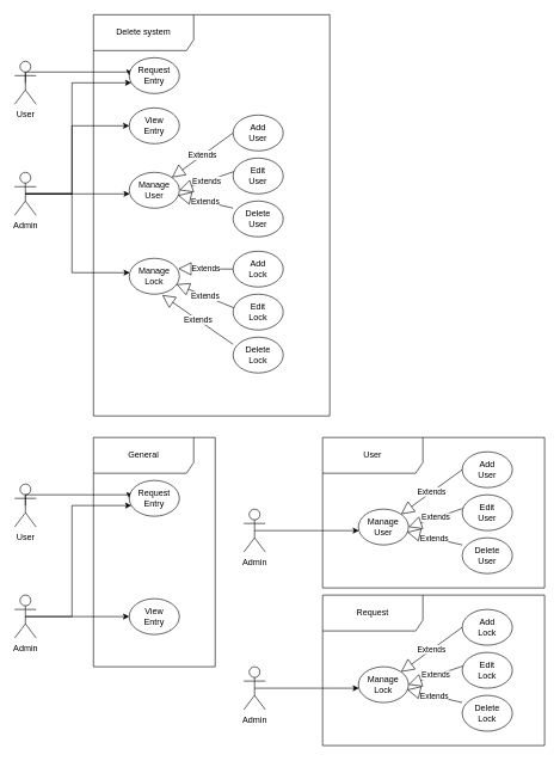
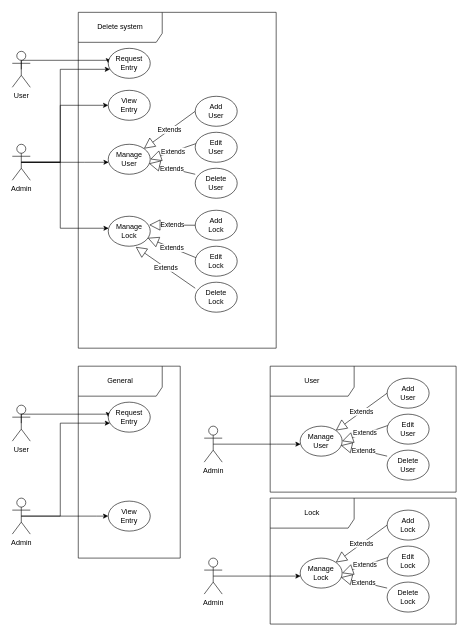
  <mxCell id="0" />
  <mxCell id="1" parent="0" />
  <mxCell id="2" style="edgeStyle=orthogonalEdgeStyle;rounded=0;orthogonalLoop=1;jettySize=auto;html=1;exitX=0.5;exitY=0.5;exitDx=0;exitDy=0;exitPerimeter=0;entryX=0;entryY=0.5;entryDx=0;entryDy=0;" edge="1" parent="1" source="3" target="5"><mxGeometry relative="1" as="geometry"><Array as="points"><mxPoint x="35" y="100" /><mxPoint x="180" y="100" /></Array></mxGeometry></mxCell>
  <mxCell id="3" value="User" style="shape=umlActor;verticalLabelPosition=bottom;verticalAlign=top;html=1;" vertex="1" parent="1"><mxGeometry x="20" y="85" width="30" height="60" as="geometry" /></mxCell>
  <mxCell id="4" value="Delete system" style="shape=umlFrame;whiteSpace=wrap;html=1;pointerEvents=0;width=140;height=50;" vertex="1" parent="1"><mxGeometry x="130" y="20" width="330" height="560" as="geometry" /></mxCell>
  <mxCell id="5" value="Request&lt;br&gt;Entry" style="ellipse;html=1;whiteSpace=wrap;" vertex="1" parent="1"><mxGeometry x="180" y="80" width="70" height="50" as="geometry" /></mxCell>
  <mxCell id="6" style="edgeStyle=orthogonalEdgeStyle;rounded=0;orthogonalLoop=1;jettySize=auto;html=1;exitX=0.5;exitY=0.5;exitDx=0;exitDy=0;exitPerimeter=0;" edge="1" parent="1" source="10" target="5"><mxGeometry relative="1" as="geometry"><Array as="points"><mxPoint x="100" y="270" /><mxPoint x="100" y="115" /></Array></mxGeometry></mxCell>
  <mxCell id="7" style="edgeStyle=orthogonalEdgeStyle;rounded=0;orthogonalLoop=1;jettySize=auto;html=1;exitX=0.5;exitY=0.5;exitDx=0;exitDy=0;exitPerimeter=0;" edge="1" parent="1" source="10" target="11"><mxGeometry relative="1" as="geometry"><Array as="points"><mxPoint x="100" y="270" /><mxPoint x="100" y="175" /></Array></mxGeometry></mxCell>
  <mxCell id="8" style="edgeStyle=orthogonalEdgeStyle;rounded=0;orthogonalLoop=1;jettySize=auto;html=1;exitX=0.5;exitY=0.5;exitDx=0;exitDy=0;exitPerimeter=0;" edge="1" parent="1" source="10" target="12"><mxGeometry relative="1" as="geometry"><Array as="points"><mxPoint x="140" y="270" /><mxPoint x="140" y="270" /></Array></mxGeometry></mxCell>
  <mxCell id="9" style="edgeStyle=orthogonalEdgeStyle;rounded=0;orthogonalLoop=1;jettySize=auto;html=1;exitX=0.5;exitY=0.5;exitDx=0;exitDy=0;exitPerimeter=0;" edge="1" parent="1" source="10" target="13"><mxGeometry relative="1" as="geometry"><Array as="points"><mxPoint x="100" y="270" /><mxPoint x="100" y="380" /></Array></mxGeometry></mxCell>
  <mxCell id="10" value="Admin" style="shape=umlActor;verticalLabelPosition=bottom;verticalAlign=top;html=1;" vertex="1" parent="1"><mxGeometry x="20" y="240" width="30" height="60" as="geometry" /></mxCell>
  <mxCell id="11" value="View&lt;br&gt;Entry" style="ellipse;html=1;whiteSpace=wrap;" vertex="1" parent="1"><mxGeometry x="180" y="150" width="70" height="50" as="geometry" /></mxCell>
  <mxCell id="12" value="Manage&lt;br&gt;User" style="ellipse;html=1;whiteSpace=wrap;" vertex="1" parent="1"><mxGeometry x="180" y="240" width="70" height="50" as="geometry" /></mxCell>
  <mxCell id="13" value="Manage&lt;br&gt;Lock" style="ellipse;html=1;whiteSpace=wrap;" vertex="1" parent="1"><mxGeometry x="180" y="360" width="70" height="50" as="geometry" /></mxCell>
  <mxCell id="14" value="Extends" style="endArrow=block;endSize=16;endFill=0;html=1;rounded=0;exitX=0;exitY=0.5;exitDx=0;exitDy=0;" edge="1" parent="1" source="15" target="12"><mxGeometry width="160" relative="1" as="geometry"><mxPoint x="300" y="260" as="sourcePoint" /><mxPoint x="460" y="260" as="targetPoint" /></mxGeometry></mxCell>
  <mxCell id="15" value="Add&lt;br&gt;User" style="ellipse;html=1;whiteSpace=wrap;" vertex="1" parent="1"><mxGeometry x="325" y="160" width="70" height="50" as="geometry" /></mxCell>
  <mxCell id="16" value="Edit&lt;br&gt;User" style="ellipse;html=1;whiteSpace=wrap;" vertex="1" parent="1"><mxGeometry x="325" y="220" width="70" height="50" as="geometry" /></mxCell>
  <mxCell id="17" value="Extends" style="endArrow=block;endSize=16;endFill=0;html=1;rounded=0;exitX=0.014;exitY=0.38;exitDx=0;exitDy=0;exitPerimeter=0;entryX=1;entryY=0.5;entryDx=0;entryDy=0;" edge="1" parent="1" source="16" target="12"><mxGeometry width="160" relative="1" as="geometry"><mxPoint x="320" y="272" as="sourcePoint" /><mxPoint x="246" y="300" as="targetPoint" /></mxGeometry></mxCell>
  <mxCell id="18" value="Delete&lt;br&gt;User" style="ellipse;html=1;whiteSpace=wrap;" vertex="1" parent="1"><mxGeometry x="325" y="280" width="70" height="50" as="geometry" /></mxCell>
  <mxCell id="19" value="Extends" style="endArrow=block;endSize=16;endFill=0;html=1;rounded=0;exitX=0;exitY=0.2;exitDx=0;exitDy=0;exitPerimeter=0;entryX=0.971;entryY=0.64;entryDx=0;entryDy=0;entryPerimeter=0;" edge="1" parent="1" source="18" target="12"><mxGeometry width="160" relative="1" as="geometry"><mxPoint x="301" y="249" as="sourcePoint" /><mxPoint x="260" y="255" as="targetPoint" /></mxGeometry></mxCell>
  <mxCell id="20" value="Add&lt;br&gt;Lock" style="ellipse;html=1;whiteSpace=wrap;" vertex="1" parent="1"><mxGeometry x="325" y="350" width="70" height="50" as="geometry" /></mxCell>
  <mxCell id="21" value="Edit&lt;br&gt;Lock" style="ellipse;html=1;whiteSpace=wrap;" vertex="1" parent="1"><mxGeometry x="325" y="410" width="70" height="50" as="geometry" /></mxCell>
  <mxCell id="22" value="&lt;div&gt;Delete&lt;/div&gt;&lt;div&gt;Lock&lt;/div&gt;" style="ellipse;html=1;whiteSpace=wrap;" vertex="1" parent="1"><mxGeometry x="325" y="470" width="70" height="50" as="geometry" /></mxCell>
  <mxCell id="23" value="Extends" style="endArrow=block;endSize=16;endFill=0;html=1;rounded=0;exitX=0;exitY=0.5;exitDx=0;exitDy=0;entryX=0.976;entryY=0.29;entryDx=0;entryDy=0;entryPerimeter=0;" edge="1" source="20" parent="1" target="13"><mxGeometry width="160" relative="1" as="geometry"><mxPoint x="300" y="450" as="sourcePoint" /><mxPoint x="240" y="437" as="targetPoint" /></mxGeometry></mxCell>
  <mxCell id="24" value="Extends" style="endArrow=block;endSize=16;endFill=0;html=1;rounded=0;exitX=0.014;exitY=0.38;exitDx=0;exitDy=0;exitPerimeter=0;entryX=0.94;entryY=0.723;entryDx=0;entryDy=0;entryPerimeter=0;" edge="1" source="21" parent="1" target="13"><mxGeometry width="160" relative="1" as="geometry"><mxPoint x="320" y="462" as="sourcePoint" /><mxPoint x="250" y="455" as="targetPoint" /></mxGeometry></mxCell>
  <mxCell id="25" value="Extends" style="endArrow=block;endSize=16;endFill=0;html=1;rounded=0;exitX=0;exitY=0.2;exitDx=0;exitDy=0;exitPerimeter=0;entryX=0.655;entryY=1.023;entryDx=0;entryDy=0;entryPerimeter=0;" edge="1" source="22" parent="1" target="13"><mxGeometry width="160" relative="1" as="geometry"><mxPoint x="301" y="439" as="sourcePoint" /><mxPoint x="248" y="462" as="targetPoint" /></mxGeometry></mxCell>
  <mxCell id="26" value="Admin" style="shape=umlActor;verticalLabelPosition=bottom;verticalAlign=top;html=1;" vertex="1" parent="1"><mxGeometry x="20" y="830" width="30" height="60" as="geometry" /></mxCell>
  <mxCell id="27" value="User" style="shape=umlActor;verticalLabelPosition=bottom;verticalAlign=top;html=1;" vertex="1" parent="1"><mxGeometry x="20" y="675" width="30" height="60" as="geometry" /></mxCell>
  <mxCell id="28" style="edgeStyle=orthogonalEdgeStyle;rounded=0;orthogonalLoop=1;jettySize=auto;html=1;exitX=0.5;exitY=0.5;exitDx=0;exitDy=0;exitPerimeter=0;entryX=0;entryY=0.5;entryDx=0;entryDy=0;" edge="1" source="27" target="29" parent="1"><mxGeometry relative="1" as="geometry"><Array as="points"><mxPoint x="35" y="690" /><mxPoint x="180" y="690" /></Array></mxGeometry></mxCell>
  <mxCell id="29" value="Request&lt;br&gt;Entry" style="ellipse;html=1;whiteSpace=wrap;" vertex="1" parent="1"><mxGeometry x="180" y="670" width="70" height="50" as="geometry" /></mxCell>
  <mxCell id="30" style="edgeStyle=orthogonalEdgeStyle;rounded=0;orthogonalLoop=1;jettySize=auto;html=1;exitX=0.5;exitY=0.5;exitDx=0;exitDy=0;exitPerimeter=0;" edge="1" source="26" target="29" parent="1"><mxGeometry relative="1" as="geometry"><Array as="points"><mxPoint x="100" y="860" /><mxPoint x="100" y="705" /></Array></mxGeometry></mxCell>
  <mxCell id="31" value="View&lt;br&gt;Entry" style="ellipse;html=1;whiteSpace=wrap;" vertex="1" parent="1"><mxGeometry x="180" y="835" width="70" height="50" as="geometry" /></mxCell>
  <mxCell id="32" style="edgeStyle=orthogonalEdgeStyle;rounded=0;orthogonalLoop=1;jettySize=auto;html=1;exitX=0.5;exitY=0.5;exitDx=0;exitDy=0;exitPerimeter=0;" edge="1" source="26" target="31" parent="1"><mxGeometry relative="1" as="geometry"><Array as="points"><mxPoint x="160" y="860" /><mxPoint x="160" y="860" /></Array></mxGeometry></mxCell>
  <mxCell id="33" value="General" style="shape=umlFrame;whiteSpace=wrap;html=1;pointerEvents=0;width=140;height=50;" vertex="1" parent="1"><mxGeometry x="130" y="610" width="170" height="320" as="geometry" /></mxCell>
  <mxCell id="34" value="Admin" style="shape=umlActor;verticalLabelPosition=bottom;verticalAlign=top;html=1;" vertex="1" parent="1"><mxGeometry x="340" y="710" width="30" height="60" as="geometry" /></mxCell>
  <mxCell id="35" style="edgeStyle=orthogonalEdgeStyle;rounded=0;orthogonalLoop=1;jettySize=auto;html=1;exitX=0.5;exitY=0.5;exitDx=0;exitDy=0;exitPerimeter=0;" edge="1" source="34" target="36" parent="1"><mxGeometry relative="1" as="geometry"><Array as="points"><mxPoint x="460" y="740" /><mxPoint x="460" y="740" /></Array></mxGeometry></mxCell>
  <mxCell id="36" value="Manage&lt;br&gt;User" style="ellipse;html=1;whiteSpace=wrap;" vertex="1" parent="1"><mxGeometry x="500" y="710" width="70" height="50" as="geometry" /></mxCell>
  <mxCell id="37" value="Extends" style="endArrow=block;endSize=16;endFill=0;html=1;rounded=0;exitX=0;exitY=0.5;exitDx=0;exitDy=0;" edge="1" source="42" target="36" parent="1"><mxGeometry width="160" relative="1" as="geometry"><mxPoint x="620" y="730" as="sourcePoint" /><mxPoint x="780" y="730" as="targetPoint" /></mxGeometry></mxCell>
  <mxCell id="38" value="Extends" style="endArrow=block;endSize=16;endFill=0;html=1;rounded=0;exitX=0.014;exitY=0.38;exitDx=0;exitDy=0;exitPerimeter=0;entryX=1;entryY=0.5;entryDx=0;entryDy=0;" edge="1" source="41" target="36" parent="1"><mxGeometry width="160" relative="1" as="geometry"><mxPoint x="640" y="742" as="sourcePoint" /><mxPoint x="566" y="770" as="targetPoint" /></mxGeometry></mxCell>
  <mxCell id="39" value="Extends" style="endArrow=block;endSize=16;endFill=0;html=1;rounded=0;exitX=0;exitY=0.2;exitDx=0;exitDy=0;exitPerimeter=0;entryX=0.971;entryY=0.64;entryDx=0;entryDy=0;entryPerimeter=0;" edge="1" source="40" target="36" parent="1"><mxGeometry width="160" relative="1" as="geometry"><mxPoint x="621" y="719" as="sourcePoint" /><mxPoint x="580" y="725" as="targetPoint" /></mxGeometry></mxCell>
  <mxCell id="40" value="Delete&lt;br&gt;User" style="ellipse;html=1;whiteSpace=wrap;" vertex="1" parent="1"><mxGeometry x="645" y="750" width="70" height="50" as="geometry" /></mxCell>
  <mxCell id="41" value="Edit&lt;br&gt;User" style="ellipse;html=1;whiteSpace=wrap;" vertex="1" parent="1"><mxGeometry x="645" y="690" width="70" height="50" as="geometry" /></mxCell>
  <mxCell id="42" value="Add&lt;br&gt;User" style="ellipse;html=1;whiteSpace=wrap;" vertex="1" parent="1"><mxGeometry x="645" y="630" width="70" height="50" as="geometry" /></mxCell>
  <mxCell id="43" value="User" style="shape=umlFrame;whiteSpace=wrap;html=1;pointerEvents=0;width=140;height=50;" vertex="1" parent="1"><mxGeometry x="450" y="610" width="310" height="210" as="geometry" /></mxCell>
  <mxCell id="44" value="Admin" style="shape=umlActor;verticalLabelPosition=bottom;verticalAlign=top;html=1;" vertex="1" parent="1"><mxGeometry x="340" y="930" width="30" height="60" as="geometry" /></mxCell>
  <mxCell id="45" style="edgeStyle=orthogonalEdgeStyle;rounded=0;orthogonalLoop=1;jettySize=auto;html=1;exitX=0.5;exitY=0.5;exitDx=0;exitDy=0;exitPerimeter=0;" edge="1" source="44" target="46" parent="1"><mxGeometry relative="1" as="geometry"><Array as="points"><mxPoint x="460" y="960" /><mxPoint x="460" y="960" /></Array></mxGeometry></mxCell>
  <mxCell id="46" value="&lt;div&gt;Manage&lt;/div&gt;&lt;div&gt;Lock&lt;br&gt;&lt;/div&gt;" style="ellipse;html=1;whiteSpace=wrap;" vertex="1" parent="1"><mxGeometry x="500" y="930" width="70" height="50" as="geometry" /></mxCell>
  <mxCell id="47" value="Extends" style="endArrow=block;endSize=16;endFill=0;html=1;rounded=0;exitX=0;exitY=0.5;exitDx=0;exitDy=0;" edge="1" source="52" target="46" parent="1"><mxGeometry width="160" relative="1" as="geometry"><mxPoint x="620" y="950" as="sourcePoint" /><mxPoint x="780" y="950" as="targetPoint" /></mxGeometry></mxCell>
  <mxCell id="48" value="Extends" style="endArrow=block;endSize=16;endFill=0;html=1;rounded=0;exitX=0.014;exitY=0.38;exitDx=0;exitDy=0;exitPerimeter=0;entryX=1;entryY=0.5;entryDx=0;entryDy=0;" edge="1" source="51" target="46" parent="1"><mxGeometry width="160" relative="1" as="geometry"><mxPoint x="640" y="962" as="sourcePoint" /><mxPoint x="566" y="990" as="targetPoint" /></mxGeometry></mxCell>
  <mxCell id="49" value="Extends" style="endArrow=block;endSize=16;endFill=0;html=1;rounded=0;exitX=0;exitY=0.2;exitDx=0;exitDy=0;exitPerimeter=0;entryX=0.971;entryY=0.64;entryDx=0;entryDy=0;entryPerimeter=0;" edge="1" source="50" target="46" parent="1"><mxGeometry width="160" relative="1" as="geometry"><mxPoint x="621" y="939" as="sourcePoint" /><mxPoint x="580" y="945" as="targetPoint" /></mxGeometry></mxCell>
  <mxCell id="50" value="&lt;div&gt;Delete&lt;/div&gt;&lt;div&gt;Lock&lt;br&gt;&lt;/div&gt;" style="ellipse;html=1;whiteSpace=wrap;" vertex="1" parent="1"><mxGeometry x="645" y="970" width="70" height="50" as="geometry" /></mxCell>
  <mxCell id="51" value="&lt;div&gt;Edit&lt;/div&gt;Lock" style="ellipse;html=1;whiteSpace=wrap;" vertex="1" parent="1"><mxGeometry x="645" y="910" width="70" height="50" as="geometry" /></mxCell>
  <mxCell id="52" value="&lt;div&gt;Add&lt;/div&gt;&lt;div&gt;Lock&lt;br&gt;&lt;/div&gt;" style="ellipse;html=1;whiteSpace=wrap;" vertex="1" parent="1"><mxGeometry x="645" y="850" width="70" height="50" as="geometry" /></mxCell>
- <mxCell id="53" value="Request" style="shape=umlFrame;whiteSpace=wrap;html=1;pointerEvents=0;width=140;height=50;" vertex="1" parent="1"><mxGeometry x="450" y="830" width="310" height="210" as="geometry" /></mxCell>
+ <mxCell id="53" value="Lock" style="shape=umlFrame;whiteSpace=wrap;html=1;pointerEvents=0;width=140;height=50;" vertex="1" parent="1"><mxGeometry x="450" y="830" width="310" height="210" as="geometry" /></mxCell>
